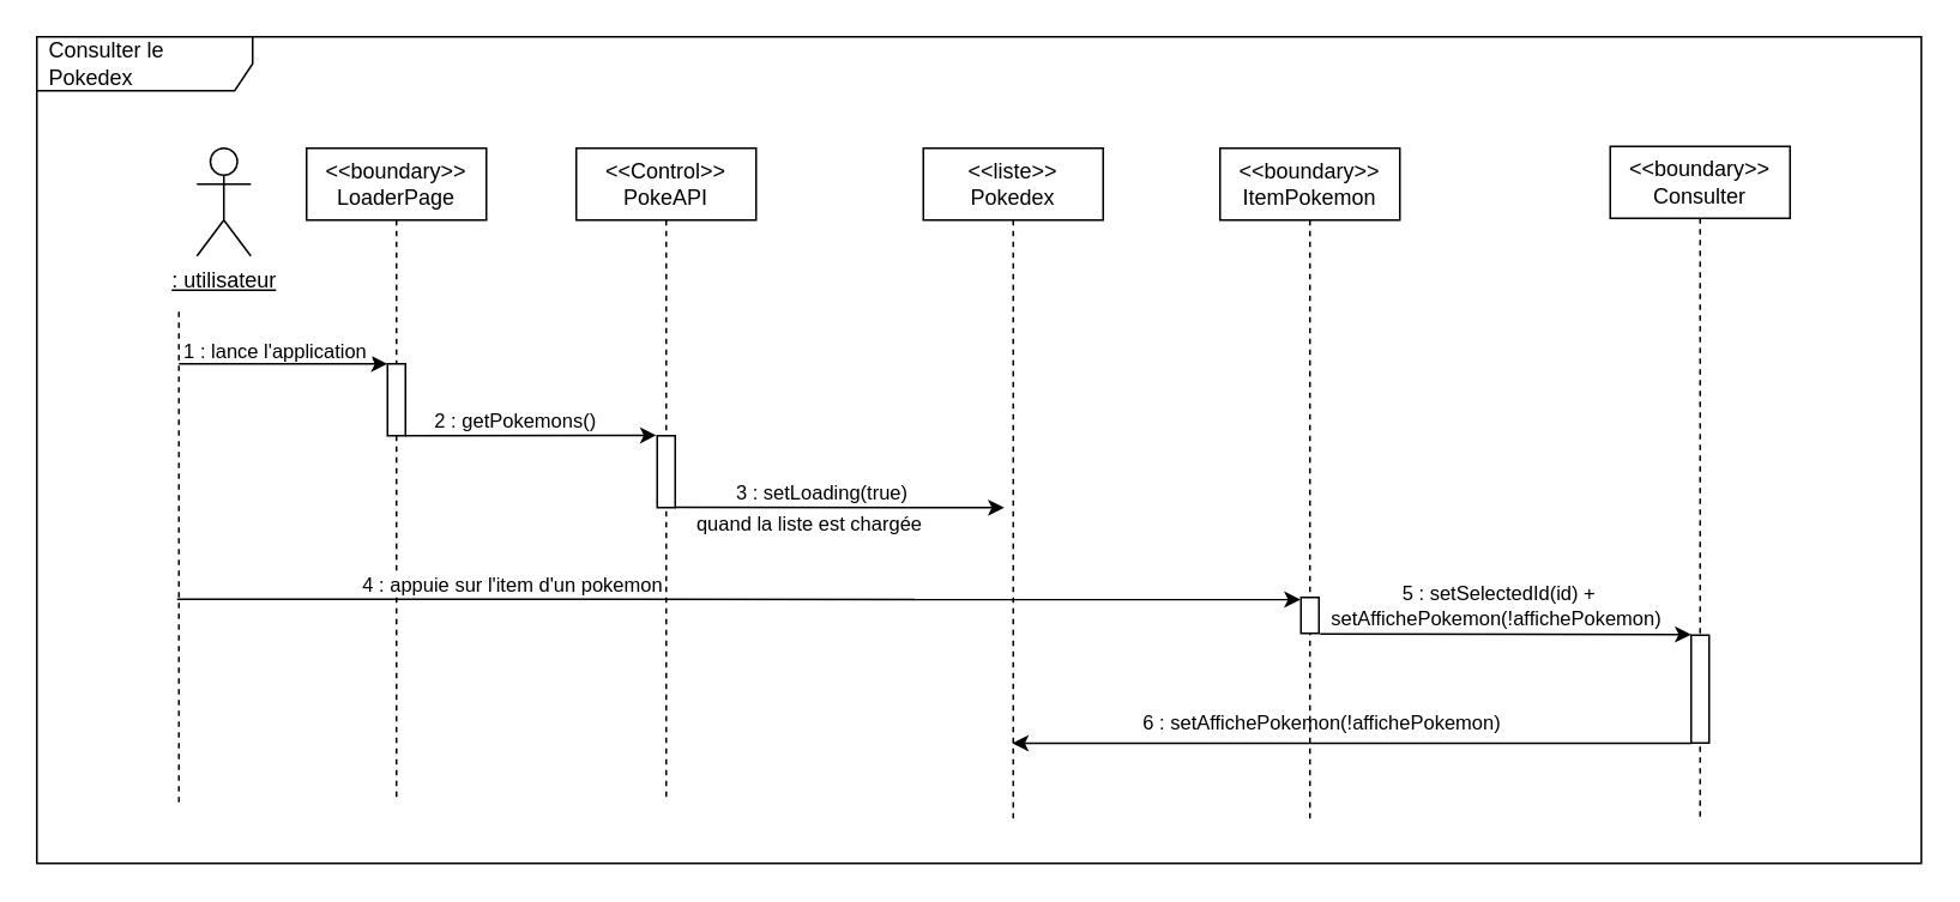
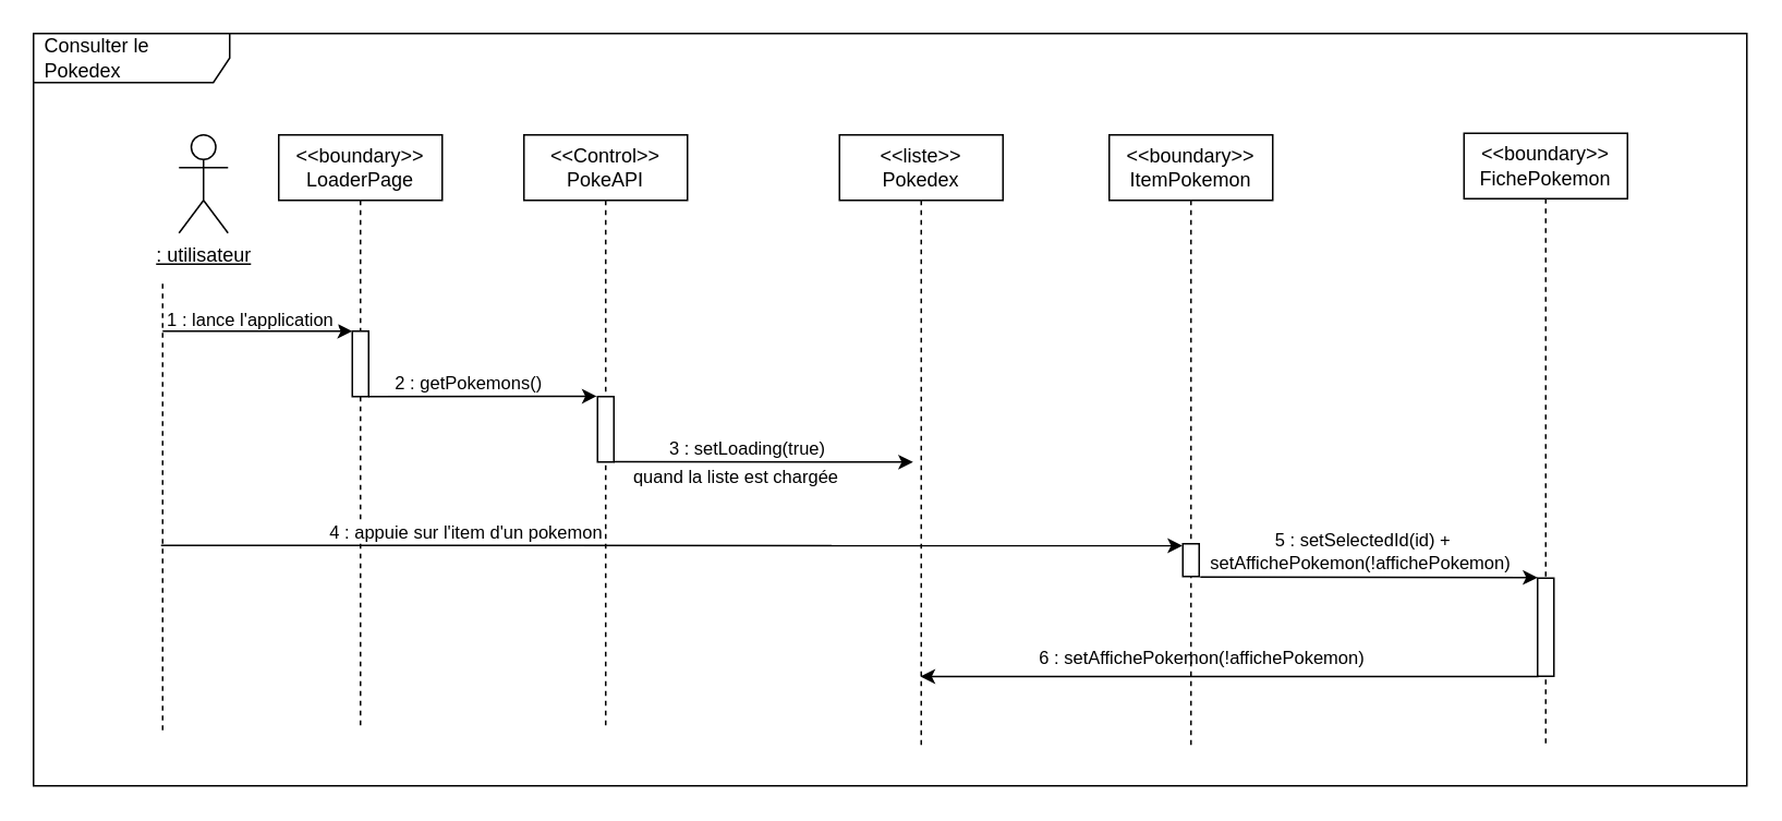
  <mxCell id="0" />
  <mxCell id="1" parent="0" />
  <mxCell id="2" value="Consulter le Pokedex" style="shape=umlFrame;whiteSpace=wrap;html=1;width=120;height=30;boundedLbl=1;verticalAlign=middle;align=left;spacingLeft=5;" parent="1" vertex="1"><mxGeometry x="20" y="20" width="1048" height="460" as="geometry" /></mxCell>
  <mxCell id="3" value="&lt;u&gt;: utilisateur&lt;/u&gt;" style="shape=umlActor;verticalLabelPosition=bottom;verticalAlign=top;html=1;" parent="1" vertex="1"><mxGeometry x="109" y="82" width="30" height="60" as="geometry" /></mxCell>
  <mxCell id="4" value="&amp;lt;&amp;lt;boundary&amp;gt;&amp;gt;&lt;br&gt;LoaderPage" style="shape=umlLifeline;perimeter=lifelinePerimeter;whiteSpace=wrap;html=1;container=1;collapsible=0;recursiveResize=0;outlineConnect=0;" parent="1" vertex="1"><mxGeometry x="170" y="82" width="100" height="364" as="geometry" /></mxCell>
  <mxCell id="5" value="" style="html=1;points=[];perimeter=orthogonalPerimeter;" parent="4" vertex="1"><mxGeometry x="45" y="120" width="10" height="40" as="geometry" /></mxCell>
  <mxCell id="6" value="" style="endArrow=classic;html=1;entryX=-0.053;entryY=-0.005;entryDx=0;entryDy=0;entryPerimeter=0;" parent="4" target="18" edge="1"><mxGeometry width="50" height="50" relative="1" as="geometry"><mxPoint x="55" y="160" as="sourcePoint" /><mxPoint x="175.5" y="160" as="targetPoint" /></mxGeometry></mxCell>
  <mxCell id="7" value="2 : getPokemons()" style="edgeLabel;html=1;align=center;verticalAlign=middle;resizable=0;points=[];" parent="6" vertex="1" connectable="0"><mxGeometry x="-0.59" y="-1" relative="1" as="geometry"><mxPoint x="31" y="-9" as="offset" /></mxGeometry></mxCell>
- <mxCell id="8" value="&amp;lt;&amp;lt;boundary&amp;gt;&amp;gt;&lt;br&gt;Consulter" style="shape=umlLifeline;perimeter=lifelinePerimeter;whiteSpace=wrap;html=1;container=1;collapsible=0;recursiveResize=0;outlineConnect=0;" parent="1" vertex="1"><mxGeometry x="895" y="81" width="100" height="375" as="geometry" /></mxCell>
+ <mxCell id="8" value="&amp;lt;&amp;lt;boundary&amp;gt;&amp;gt;&lt;br&gt;FichePokemon" style="shape=umlLifeline;perimeter=lifelinePerimeter;whiteSpace=wrap;html=1;container=1;collapsible=0;recursiveResize=0;outlineConnect=0;" parent="1" vertex="1"><mxGeometry x="895" y="81" width="100" height="375" as="geometry" /></mxCell>
  <mxCell id="9" value="" style="html=1;points=[];perimeter=orthogonalPerimeter;" parent="8" vertex="1"><mxGeometry x="45" y="272" width="10" height="60" as="geometry" /></mxCell>
  <mxCell id="10" value="" style="endArrow=none;dashed=1;html=1;" parent="1" edge="1"><mxGeometry width="50" height="50" relative="1" as="geometry"><mxPoint x="99" y="446" as="sourcePoint" /><mxPoint x="99" y="172" as="targetPoint" /></mxGeometry></mxCell>
  <mxCell id="11" value="" style="endArrow=classic;html=1;entryX=-0.009;entryY=0;entryDx=0;entryDy=0;entryPerimeter=0;" parent="1" target="5" edge="1"><mxGeometry width="50" height="50" relative="1" as="geometry"><mxPoint x="99" y="202" as="sourcePoint" /><mxPoint x="200" y="202" as="targetPoint" /></mxGeometry></mxCell>
  <mxCell id="12" value="1 : lance l'application&amp;nbsp;" style="edgeLabel;html=1;align=center;verticalAlign=middle;resizable=0;points=[];" parent="11" vertex="1" connectable="0"><mxGeometry x="-0.59" y="-1" relative="1" as="geometry"><mxPoint x="30" y="-9" as="offset" /></mxGeometry></mxCell>
  <mxCell id="13" value="&amp;lt;&amp;lt;liste&amp;gt;&amp;gt;&lt;br&gt;Pokedex" style="shape=umlLifeline;perimeter=lifelinePerimeter;whiteSpace=wrap;html=1;container=1;collapsible=0;recursiveResize=0;outlineConnect=0;" parent="1" vertex="1"><mxGeometry x="513" y="82" width="100" height="374" as="geometry" /></mxCell>
  <mxCell id="14" value="" style="endArrow=classic;html=1;entryX=-0.027;entryY=0.058;entryDx=0;entryDy=0;entryPerimeter=0;" parent="1" target="24" edge="1"><mxGeometry width="50" height="50" relative="1" as="geometry"><mxPoint x="98" y="333" as="sourcePoint" /><mxPoint x="770" y="322" as="targetPoint" /></mxGeometry></mxCell>
  <mxCell id="15" value="4 : appuie sur l'item d'un pokemon&amp;nbsp;&lt;span style=&quot;color: rgba(0 , 0 , 0 , 0) ; font-family: monospace ; font-size: 0px&quot;&gt;%3CmxGraphModel%3E%3Croot%3E%3CmxCell%20id%3D%220%22%2F%3E%3CmxCell%20id%3D%221%22%20parent%3D%220%22%2F%3E%3CmxCell%20id%3D%222%22%20value%3D%22%22%20style%3D%22endArrow%3Dclassic%3Bhtml%3D1%3B%22%20edge%3D%221%22%20parent%3D%221%22%3E%3CmxGeometry%20width%3D%2250%22%20height%3D%2250%22%20relative%3D%221%22%20as%3D%22geometry%22%3E%3CmxPoint%20x%3D%22315%22%20y%3D%22240%22%20as%3D%22sourcePoint%22%2F%3E%3CmxPoint%20x%3D%22484.5%22%20y%3D%22240%22%20as%3D%22targetPoint%22%2F%3E%3C%2FmxGeometry%3E%3C%2FmxCell%3E%3CmxCell%20id%3D%223%22%20value%3D%22%26lt%3Bfont%20style%3D%26quot%3Bfont-size%3A%2011px%26quot%3B%26gt%3B2%20%3A%26amp%3Bnbsp%3B%26lt%3Bspan%20style%3D%26quot%3Bbackground-color%3A%20rgb(30%20%2C%2030%20%2C%2030)%20%3B%20color%3A%20rgb(212%20%2C%20212%20%2C%20212)%20%3B%20font-family%3A%20%26amp%3B%2334%3Bconsolas%26amp%3B%2334%3B%20%2C%20%26amp%3B%2334%3Bcourier%20new%26amp%3B%2334%3B%20%2C%20monospace%26quot%3B%26gt%3BtoggleModals(%26lt%3B%2Fspan%26gt%3B%26lt%3Bspan%20style%3D%26quot%3Bfont-family%3A%20%26amp%3B%2334%3Bconsolas%26amp%3B%2334%3B%20%2C%20%26amp%3B%2334%3Bcourier%20new%26amp%3B%2334%3B%20%2C%20monospace%20%3B%20color%3A%20rgb(206%20%2C%20145%20%2C%20120)%26quot%3B%26gt%3B%26quot%3BsignUp%26quot%3B%26lt%3B%2Fspan%26gt%3B%26lt%3Bspan%20style%3D%26quot%3Bbackground-color%3A%20rgb(30%20%2C%2030%20%2C%2030)%20%3B%20color%3A%20rgb(212%20%2C%20212%20%2C%20212)%20%3B%20font-family%3A%20%26amp%3B%2334%3Bconsolas%26amp%3B%2334%3B%20%2C%20%26amp%3B%2334%3Bcourier%20new%26amp%3B%2334%3B%20%2C%20monospace%26quot%3B%26gt%3B)%26lt%3B%2Fspan%26gt%3B%26lt%3B%2Ffont%26gt%3B%22%20style%3D%22edgeLabel%3Bhtml%3D1%3Balign%3Dcenter%3BverticalAlign%3Dmiddle%3Bresizable%3D0%3Bpoints%3D%5B%5D%3B%22%20vertex%3D%221%22%20connectable%3D%220%22%20parent%3D%222%22%3E%3CmxGeometry%20x%3D%22-0.59%22%20y%3D%22-1%22%20relative%3D%221%22%20as%3D%22geometry%22%3E%3CmxPoint%20x%3D%2245%22%20y%3D%22-9%22%20as%3D%22offset%22%2F%3E%3C%2FmxGeometry%3E%3C%2FmxCell%3E%3C%2Froot%3E%3C%2FmxGraphModel%3E&lt;/span&gt;" style="edgeLabel;html=1;align=center;verticalAlign=middle;resizable=0;points=[];" parent="14" vertex="1" connectable="0"><mxGeometry x="-0.59" y="-1" relative="1" as="geometry"><mxPoint x="60" y="-10" as="offset" /></mxGeometry></mxCell>
  <mxCell id="16" value="&lt;font style=&quot;font-size: 11px&quot;&gt;quand la liste est chargée&amp;nbsp;&lt;/font&gt;" style="edgeLabel;html=1;align=center;verticalAlign=middle;resizable=0;points=[];" parent="1" vertex="1" connectable="0"><mxGeometry x="450.002" y="290" as="geometry" /></mxCell>
  <mxCell id="17" value="&amp;lt;&amp;lt;Control&amp;gt;&amp;gt;&lt;br&gt;PokeAPI" style="shape=umlLifeline;perimeter=lifelinePerimeter;whiteSpace=wrap;html=1;container=1;collapsible=0;recursiveResize=0;outlineConnect=0;" parent="1" vertex="1"><mxGeometry x="320" y="82" width="100" height="364" as="geometry" /></mxCell>
  <mxCell id="18" value="" style="html=1;points=[];perimeter=orthogonalPerimeter;" parent="17" vertex="1"><mxGeometry x="45" y="160" width="10" height="40" as="geometry" /></mxCell>
  <mxCell id="19" value="" style="endArrow=classic;html=1;exitX=0.978;exitY=0.997;exitDx=0;exitDy=0;exitPerimeter=0;entryX=0.001;entryY=0.002;entryDx=0;entryDy=0;entryPerimeter=0;" parent="1" source="18" edge="1"><mxGeometry width="50" height="50" relative="1" as="geometry"><mxPoint x="380" y="282" as="sourcePoint" /><mxPoint x="558.01" y="282.08" as="targetPoint" /></mxGeometry></mxCell>
  <mxCell id="20" value="&lt;font style=&quot;font-size: 11px&quot;&gt;3 : setLoading(true)&amp;nbsp;&lt;/font&gt;" style="edgeLabel;html=1;align=center;verticalAlign=middle;resizable=0;points=[];" parent="19" vertex="1" connectable="0"><mxGeometry x="-0.59" y="-1" relative="1" as="geometry"><mxPoint x="45" y="-9" as="offset" /></mxGeometry></mxCell>
  <mxCell id="21" value="" style="endArrow=classic;html=1;exitX=0.055;exitY=1.003;exitDx=0;exitDy=0;exitPerimeter=0;" parent="1" source="9" target="13" edge="1"><mxGeometry width="50" height="50" relative="1" as="geometry"><mxPoint x="924.22" y="406" as="sourcePoint" /><mxPoint x="697.999" y="406" as="targetPoint" /></mxGeometry></mxCell>
  <mxCell id="22" value="6 : setAffichePokemon(!affichePokemon)&amp;nbsp;" style="edgeLabel;html=1;align=center;verticalAlign=middle;resizable=0;points=[];" parent="21" vertex="1" connectable="0"><mxGeometry x="0.265" y="-2" relative="1" as="geometry"><mxPoint x="34" y="-10" as="offset" /></mxGeometry></mxCell>
  <mxCell id="23" value="&amp;lt;&amp;lt;boundary&amp;gt;&amp;gt;&lt;br&gt;ItemPokemon" style="shape=umlLifeline;perimeter=lifelinePerimeter;whiteSpace=wrap;html=1;container=1;collapsible=0;recursiveResize=0;outlineConnect=0;" vertex="1" parent="1"><mxGeometry x="678" y="82" width="100" height="374" as="geometry" /></mxCell>
  <mxCell id="24" value="" style="html=1;points=[];perimeter=orthogonalPerimeter;" vertex="1" parent="23"><mxGeometry x="45" y="250" width="10" height="20" as="geometry" /></mxCell>
  <mxCell id="25" value="" style="endArrow=classic;html=1;entryX=0;entryY=-0.006;entryDx=0;entryDy=0;entryPerimeter=0;exitX=1.067;exitY=1.017;exitDx=0;exitDy=0;exitPerimeter=0;" edge="1" parent="1" source="24" target="9"><mxGeometry width="50" height="50" relative="1" as="geometry"><mxPoint x="698" y="352" as="sourcePoint" /><mxPoint x="682.73" y="343.16" as="targetPoint" /></mxGeometry></mxCell>
  <mxCell id="26" value="5 : setSelectedId(id) + &lt;br&gt;setAffichePokemon(!affichePokemon)&amp;nbsp;&lt;span style=&quot;color: rgba(0 , 0 , 0 , 0) ; font-family: monospace ; font-size: 0px&quot;&gt;%3CmxGraphModel%3E%3Croot%3E%3CmxCell%20id%3D%220%22%2F%3E%3CmxCell%20id%3D%221%22%20parent%3D%220%22%2F%3E%3CmxCell%20id%3D%222%22%20value%3D%22%22%20style%3D%22endArrow%3Dclassic%3Bhtml%3D1%3B%22%20edge%3D%221%22%20parent%3D%221%22%3E%3CmxGeometry%20width%3D%2250%22%20height%3D%2250%22%20relative%3D%221%22%20as%3D%22geometry%22%3E%3CmxPoint%20x%3D%22315%22%20y%3D%22240%22%20as%3D%22sourcePoint%22%2F%3E%3CmxPoint%20x%3D%22484.5%22%20y%3D%22240%22%20as%3D%22targetPoint%22%2F%3E%3C%2FmxGeometry%3E%3C%2FmxCell%3E%3CmxCell%20id%3D%223%22%20value%3D%22%26lt%3Bfont%20style%3D%26quot%3Bfont-size%3A%2011px%26quot%3B%26gt%3B2%20%3A%26amp%3Bnbsp%3B%26lt%3Bspan%20style%3D%26quot%3Bbackground-color%3A%20rgb(30%20%2C%2030%20%2C%2030)%20%3B%20color%3A%20rgb(212%20%2C%20212%20%2C%20212)%20%3B%20font-family%3A%20%26amp%3B%2334%3Bconsolas%26amp%3B%2334%3B%20%2C%20%26amp%3B%2334%3Bcourier%20new%26amp%3B%2334%3B%20%2C%20monospace%26quot%3B%26gt%3BtoggleModals(%26lt%3B%2Fspan%26gt%3B%26lt%3Bspan%20style%3D%26quot%3Bfont-family%3A%20%26amp%3B%2334%3Bconsolas%26amp%3B%2334%3B%20%2C%20%26amp%3B%2334%3Bcourier%20new%26amp%3B%2334%3B%20%2C%20monospace%20%3B%20color%3A%20rgb(206%20%2C%20145%20%2C%20120)%26quot%3B%26gt%3B%26quot%3BsignUp%26quot%3B%26lt%3B%2Fspan%26gt%3B%26lt%3Bspan%20style%3D%26quot%3Bbackground-color%3A%20rgb(30%20%2C%2030%20%2C%2030)%20%3B%20color%3A%20rgb(212%20%2C%20212%20%2C%20212)%20%3B%20font-family%3A%20%26amp%3B%2334%3Bconsolas%26amp%3B%2334%3B%20%2C%20%26amp%3B%2334%3Bcourier%20new%26amp%3B%2334%3B%20%2C%20monospace%26quot%3B%26gt%3B)%26lt%3B%2Fspan%26gt%3B%26lt%3B%2Ffont%26gt%3B%22%20style%3D%22edgeLabel%3Bhtml%3D1%3Balign%3Dcenter%3BverticalAlign%3Dmiddle%3Bresizable%3D0%3Bpoints%3D%5B%5D%3B%22%20vertex%3D%221%22%20connectable%3D%220%22%20parent%3D%222%22%3E%3CmxGeometry%20x%3D%22-0.59%22%20y%3D%22-1%22%20relative%3D%221%22%20as%3D%22geometry%22%3E%3CmxPoint%20x%3D%2245%22%20y%3D%22-9%22%20as%3D%22offset%22%2F%3E%3C%2FmxGeometry%3E%3C%2FmxCell%3E%3C%2Froot%3E%3C%2FmxGraphModel%3E&lt;/span&gt;" style="edgeLabel;html=1;align=center;verticalAlign=middle;resizable=0;points=[];" vertex="1" connectable="0" parent="25"><mxGeometry x="-0.59" y="-1" relative="1" as="geometry"><mxPoint x="57" y="-17" as="offset" /></mxGeometry></mxCell>
